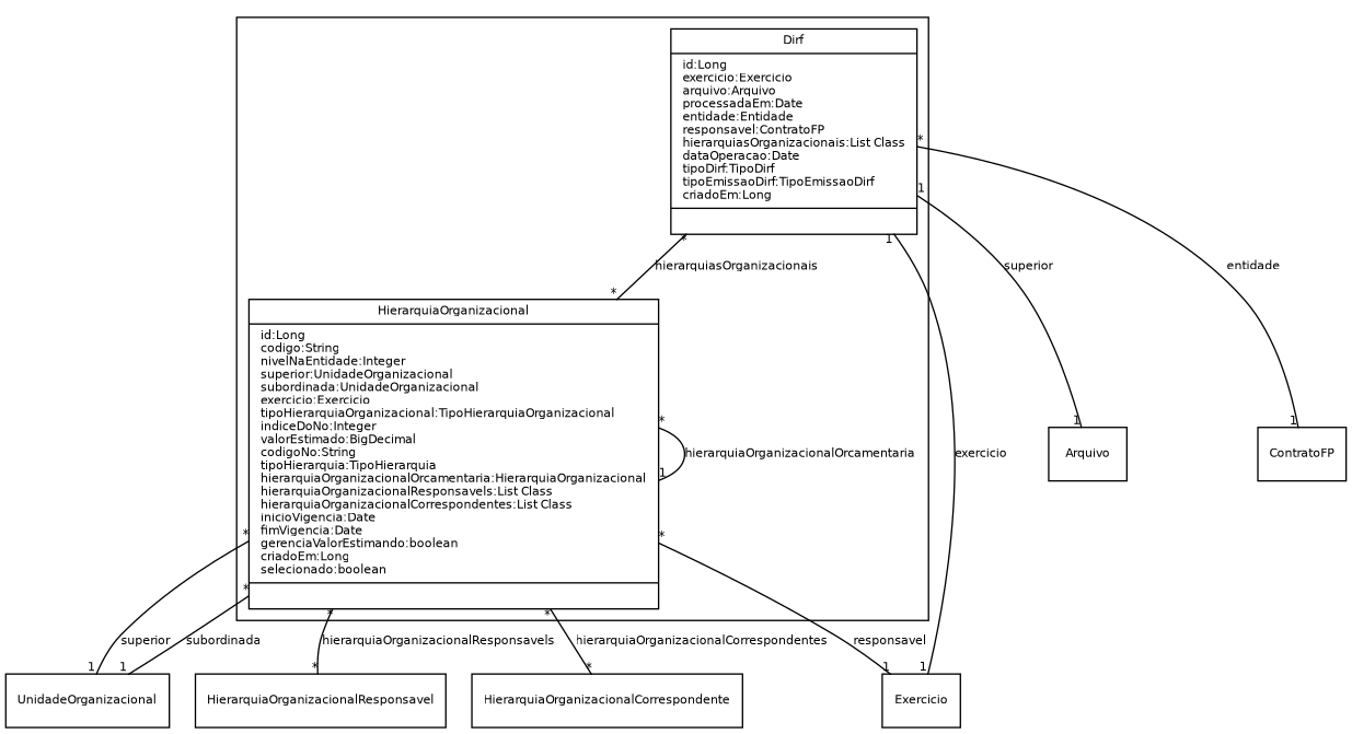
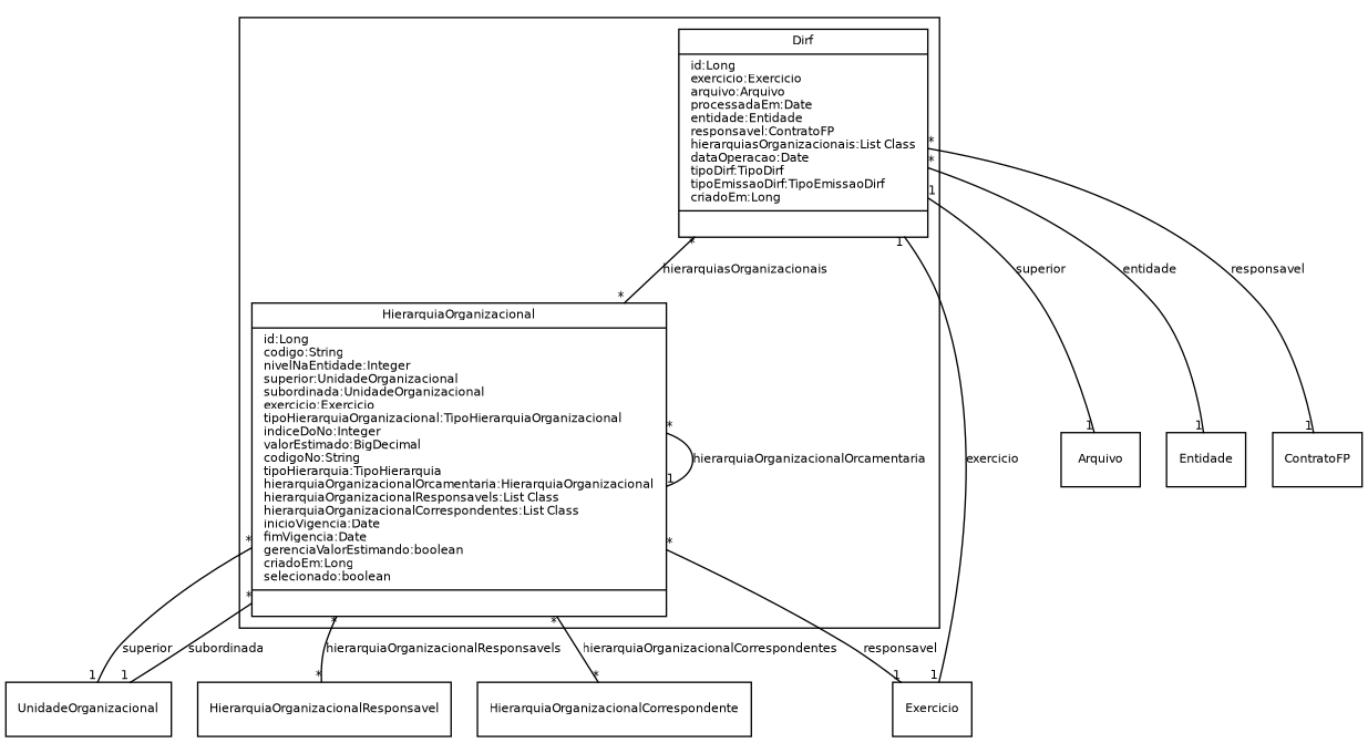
  digraph {
    fontname="DejaVu Sans"
    fontsize=8
    node [fontname="DejaVu Sans" fontsize=8 shape=record]
    edge [arrowhead=none fontname="DejaVu Sans" fontsize=8 headlabel=1 taillabel="*"]
    n1 [label="{Dirf|id:Long\lexercicio:Exercicio\larquivo:Arquivo\lprocessadaEm:Date\lentidade:Entidade\lresponsavel:ContratoFP\lhierarquiasOrganizacionais:List Class\ldataOperacao:Date\ltipoDirf:TipoDirf\ltipoEmissaoDirf:TipoEmissaoDirf\lcriadoEm:Long\l|\l}"]
    n2 [label="{HierarquiaOrganizacional|id:Long\lcodigo:String\lnivelNaEntidade:Integer\lsuperior:UnidadeOrganizacional\lsubordinada:UnidadeOrganizacional\lexercicio:Exercicio\ltipoHierarquiaOrganizacional:TipoHierarquiaOrganizacional\lindiceDoNo:Integer\lvalorEstimado:BigDecimal\lcodigoNo:String\ltipoHierarquia:TipoHierarquia\lhierarquiaOrganizacionalOrcamentaria:HierarquiaOrganizacional\lhierarquiaOrganizacionalResponsavels:List Class\lhierarquiaOrganizacionalCorrespondentes:List Class\linicioVigencia:Date\lfimVigencia:Date\lgerenciaValorEstimando:boolean\lcriadoEm:Long\lselecionado:boolean\l|\l}"]
    Exercicio
    Arquivo
+   Entidade
    ContratoFP
    UnidadeOrganizacional
    HierarquiaOrganizacionalResponsavel
    HierarquiaOrganizacionalCorrespondente
    subgraph cluster_1 {
      n1
      n2
    }
    n1 -> n2 [headlabel="*" label=hierarquiasOrganizacionais]
    n1 -> Exercicio [label=exercicio taillabel=1]
    n1 -> Arquivo [label=superior taillabel=1]
-   n1 -> ContratoFP [label=entidade]
+   n1 -> Entidade [label=entidade]
+   n1 -> ContratoFP [label=responsavel]
    n2 -> n2 [label=hierarquiaOrganizacionalOrcamentaria]
    n2 -> Exercicio [label=responsavel]
    n2 -> UnidadeOrganizacional [label=superior]
    n2 -> UnidadeOrganizacional [label=subordinada]
    n2 -> HierarquiaOrganizacionalResponsavel [headlabel="*" label=hierarquiaOrganizacionalResponsavels]
    n2 -> HierarquiaOrganizacionalCorrespondente [headlabel="*" label=hierarquiaOrganizacionalCorrespondentes]
  }
